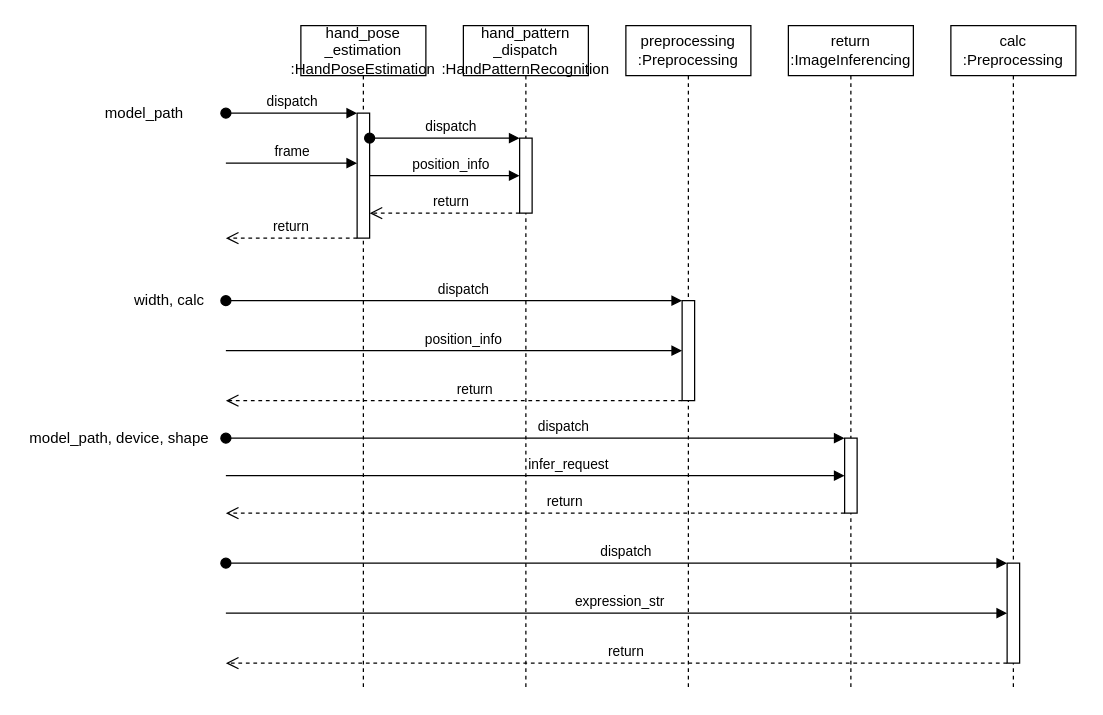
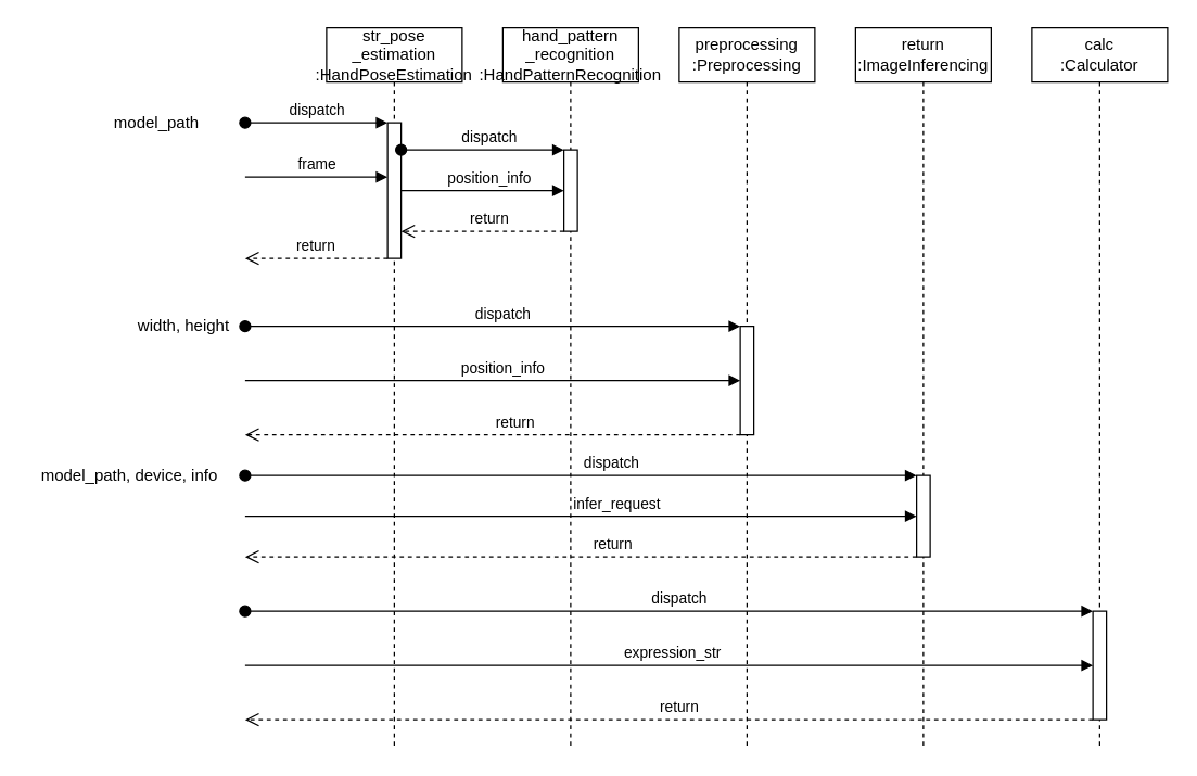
  <mxCell id="0" />
  <mxCell id="1" parent="0" />
- <mxCell id="2" value="&lt;div&gt;hand_pose&lt;/div&gt;&lt;div&gt;_estimation&lt;/div&gt;&lt;div&gt;:HandPoseEstimation&lt;br&gt;&lt;/div&gt;" style="shape=umlLifeline;perimeter=lifelinePerimeter;whiteSpace=wrap;html=1;container=0;dropTarget=0;collapsible=0;recursiveResize=0;outlineConnect=0;portConstraint=eastwest;newEdgeStyle={&quot;edgeStyle&quot;:&quot;elbowEdgeStyle&quot;,&quot;elbow&quot;:&quot;vertical&quot;,&quot;curved&quot;:0,&quot;rounded&quot;:0};" parent="1" vertex="1"><mxGeometry x="240" y="20" width="100" height="530" as="geometry" /></mxCell>
+ <mxCell id="2" value="&lt;div&gt;str_pose&lt;/div&gt;&lt;div&gt;_estimation&lt;/div&gt;&lt;div&gt;:HandPoseEstimation&lt;br&gt;&lt;/div&gt;" style="shape=umlLifeline;perimeter=lifelinePerimeter;whiteSpace=wrap;html=1;container=0;dropTarget=0;collapsible=0;recursiveResize=0;outlineConnect=0;portConstraint=eastwest;newEdgeStyle={&quot;edgeStyle&quot;:&quot;elbowEdgeStyle&quot;,&quot;elbow&quot;:&quot;vertical&quot;,&quot;curved&quot;:0,&quot;rounded&quot;:0};" parent="1" vertex="1"><mxGeometry x="240" y="20" width="100" height="530" as="geometry" /></mxCell>
  <mxCell id="3" value="" style="html=1;points=[];perimeter=orthogonalPerimeter;outlineConnect=0;targetShapes=umlLifeline;portConstraint=eastwest;newEdgeStyle={&quot;edgeStyle&quot;:&quot;elbowEdgeStyle&quot;,&quot;elbow&quot;:&quot;vertical&quot;,&quot;curved&quot;:0,&quot;rounded&quot;:0};" parent="2" vertex="1"><mxGeometry x="45" y="70" width="10" height="100" as="geometry" /></mxCell>
  <mxCell id="4" value="dispatch" style="html=1;verticalAlign=bottom;startArrow=oval;endArrow=block;startSize=8;edgeStyle=elbowEdgeStyle;elbow=vertical;curved=0;rounded=0;" parent="2" target="3" edge="1"><mxGeometry relative="1" as="geometry"><mxPoint x="-60" y="70" as="sourcePoint" /></mxGeometry></mxCell>
- <mxCell id="5" value="&lt;div&gt;hand_pattern&lt;/div&gt;&lt;div&gt;_dispatch&lt;/div&gt;&lt;div&gt;:HandPatternRecognition&lt;br&gt;&lt;/div&gt;" style="shape=umlLifeline;perimeter=lifelinePerimeter;whiteSpace=wrap;html=1;container=0;dropTarget=0;collapsible=0;recursiveResize=0;outlineConnect=0;portConstraint=eastwest;newEdgeStyle={&quot;edgeStyle&quot;:&quot;elbowEdgeStyle&quot;,&quot;elbow&quot;:&quot;vertical&quot;,&quot;curved&quot;:0,&quot;rounded&quot;:0};" parent="1" vertex="1"><mxGeometry x="370" y="20" width="100" height="530" as="geometry" /></mxCell>
+ <mxCell id="5" value="&lt;div&gt;hand_pattern&lt;/div&gt;&lt;div&gt;_recognition&lt;/div&gt;&lt;div&gt;:HandPatternRecognition&lt;br&gt;&lt;/div&gt;" style="shape=umlLifeline;perimeter=lifelinePerimeter;whiteSpace=wrap;html=1;container=0;dropTarget=0;collapsible=0;recursiveResize=0;outlineConnect=0;portConstraint=eastwest;newEdgeStyle={&quot;edgeStyle&quot;:&quot;elbowEdgeStyle&quot;,&quot;elbow&quot;:&quot;vertical&quot;,&quot;curved&quot;:0,&quot;rounded&quot;:0};" parent="1" vertex="1"><mxGeometry x="370" y="20" width="100" height="530" as="geometry" /></mxCell>
  <mxCell id="6" value="" style="html=1;points=[];perimeter=orthogonalPerimeter;outlineConnect=0;targetShapes=umlLifeline;portConstraint=eastwest;newEdgeStyle={&quot;edgeStyle&quot;:&quot;elbowEdgeStyle&quot;,&quot;elbow&quot;:&quot;vertical&quot;,&quot;curved&quot;:0,&quot;rounded&quot;:0};" parent="5" vertex="1"><mxGeometry x="45" y="90" width="10" height="60" as="geometry" /></mxCell>
  <mxCell id="7" value="return" style="html=1;verticalAlign=bottom;endArrow=open;dashed=1;endSize=8;edgeStyle=elbowEdgeStyle;elbow=vertical;curved=0;rounded=0;" parent="1" source="6" target="3" edge="1"><mxGeometry x="-0.083" relative="1" as="geometry"><mxPoint x="300" y="410" as="targetPoint" /><Array as="points"><mxPoint x="360" y="170" /></Array><mxPoint x="420" y="410" as="sourcePoint" /><mxPoint as="offset" /></mxGeometry></mxCell>
  <mxCell id="8" value="frame" style="html=1;verticalAlign=bottom;endArrow=block;edgeStyle=elbowEdgeStyle;elbow=vertical;curved=0;rounded=0;" parent="1" edge="1"><mxGeometry relative="1" as="geometry"><mxPoint x="180" y="130" as="sourcePoint" /><Array as="points" /><mxPoint x="285" y="130" as="targetPoint" /></mxGeometry></mxCell>
  <mxCell id="9" value="return" style="html=1;verticalAlign=bottom;endArrow=open;dashed=1;endSize=8;edgeStyle=elbowEdgeStyle;elbow=vertical;curved=0;rounded=0;" parent="1" source="14" edge="1"><mxGeometry x="-0.091" relative="1" as="geometry"><mxPoint x="180" y="320" as="targetPoint" /><Array as="points"><mxPoint x="500" y="320" /></Array><mxPoint x="545" y="390" as="sourcePoint" /><mxPoint as="offset" /></mxGeometry></mxCell>
- <mxCell id="10" value="&lt;div&gt;calc&lt;/div&gt;&lt;div&gt;:Preprocessing&lt;/div&gt;" style="shape=umlLifeline;perimeter=lifelinePerimeter;whiteSpace=wrap;html=1;container=0;dropTarget=0;collapsible=0;recursiveResize=0;outlineConnect=0;portConstraint=eastwest;newEdgeStyle={&quot;edgeStyle&quot;:&quot;elbowEdgeStyle&quot;,&quot;elbow&quot;:&quot;vertical&quot;,&quot;curved&quot;:0,&quot;rounded&quot;:0};" vertex="1" parent="1"><mxGeometry x="760" y="20" width="100" height="530" as="geometry" /></mxCell>
+ <mxCell id="10" value="&lt;div&gt;calc&lt;/div&gt;&lt;div&gt;:Calculator&lt;/div&gt;" style="shape=umlLifeline;perimeter=lifelinePerimeter;whiteSpace=wrap;html=1;container=0;dropTarget=0;collapsible=0;recursiveResize=0;outlineConnect=0;portConstraint=eastwest;newEdgeStyle={&quot;edgeStyle&quot;:&quot;elbowEdgeStyle&quot;,&quot;elbow&quot;:&quot;vertical&quot;,&quot;curved&quot;:0,&quot;rounded&quot;:0};" vertex="1" parent="1"><mxGeometry x="760" y="20" width="100" height="530" as="geometry" /></mxCell>
  <mxCell id="11" value="" style="html=1;points=[];perimeter=orthogonalPerimeter;outlineConnect=0;targetShapes=umlLifeline;portConstraint=eastwest;newEdgeStyle={&quot;edgeStyle&quot;:&quot;elbowEdgeStyle&quot;,&quot;elbow&quot;:&quot;vertical&quot;,&quot;curved&quot;:0,&quot;rounded&quot;:0};" vertex="1" parent="10"><mxGeometry x="45" y="430" width="10" height="80" as="geometry" /></mxCell>
  <mxCell id="12" value="return" style="html=1;verticalAlign=bottom;endArrow=open;dashed=1;endSize=8;edgeStyle=elbowEdgeStyle;elbow=vertical;curved=0;rounded=0;" edge="1" parent="10" source="11"><mxGeometry x="-0.024" relative="1" as="geometry"><mxPoint x="-580" y="510" as="targetPoint" /><Array as="points"><mxPoint x="-30" y="510" /></Array><mxPoint x="-90" y="340" as="sourcePoint" /><mxPoint as="offset" /></mxGeometry></mxCell>
  <mxCell id="13" value="&lt;div&gt;preprocessing&lt;/div&gt;:Preprocessing" style="shape=umlLifeline;perimeter=lifelinePerimeter;whiteSpace=wrap;html=1;container=0;dropTarget=0;collapsible=0;recursiveResize=0;outlineConnect=0;portConstraint=eastwest;newEdgeStyle={&quot;edgeStyle&quot;:&quot;elbowEdgeStyle&quot;,&quot;elbow&quot;:&quot;vertical&quot;,&quot;curved&quot;:0,&quot;rounded&quot;:0};" vertex="1" parent="1"><mxGeometry x="500" y="20" width="100" height="530" as="geometry" /></mxCell>
  <mxCell id="14" value="" style="html=1;points=[];perimeter=orthogonalPerimeter;outlineConnect=0;targetShapes=umlLifeline;portConstraint=eastwest;newEdgeStyle={&quot;edgeStyle&quot;:&quot;elbowEdgeStyle&quot;,&quot;elbow&quot;:&quot;vertical&quot;,&quot;curved&quot;:0,&quot;rounded&quot;:0};" vertex="1" parent="13"><mxGeometry x="45" y="220" width="10" height="80" as="geometry" /></mxCell>
  <mxCell id="15" value="&lt;div&gt;return&lt;/div&gt;&lt;div&gt;:ImageInferencing&lt;br&gt;&lt;/div&gt;" style="shape=umlLifeline;perimeter=lifelinePerimeter;whiteSpace=wrap;html=1;container=0;dropTarget=0;collapsible=0;recursiveResize=0;outlineConnect=0;portConstraint=eastwest;newEdgeStyle={&quot;edgeStyle&quot;:&quot;elbowEdgeStyle&quot;,&quot;elbow&quot;:&quot;vertical&quot;,&quot;curved&quot;:0,&quot;rounded&quot;:0};" vertex="1" parent="1"><mxGeometry x="630" y="20" width="100" height="530" as="geometry" /></mxCell>
  <mxCell id="16" value="" style="html=1;points=[];perimeter=orthogonalPerimeter;outlineConnect=0;targetShapes=umlLifeline;portConstraint=eastwest;newEdgeStyle={&quot;edgeStyle&quot;:&quot;elbowEdgeStyle&quot;,&quot;elbow&quot;:&quot;vertical&quot;,&quot;curved&quot;:0,&quot;rounded&quot;:0};" vertex="1" parent="15"><mxGeometry x="45" y="330" width="10" height="60" as="geometry" /></mxCell>
  <mxCell id="17" value="dispatch" style="html=1;verticalAlign=bottom;startArrow=oval;endArrow=block;startSize=8;edgeStyle=elbowEdgeStyle;elbow=vertical;curved=0;rounded=0;" edge="1" parent="1" source="3" target="6"><mxGeometry x="0.083" relative="1" as="geometry"><mxPoint x="180" y="110" as="sourcePoint" /><mxPoint x="402.5" y="110" as="targetPoint" /><Array as="points"><mxPoint x="297.5" y="110" /></Array><mxPoint as="offset" /></mxGeometry></mxCell>
  <mxCell id="18" value="dispatch" style="html=1;verticalAlign=bottom;startArrow=oval;endArrow=block;startSize=8;edgeStyle=elbowEdgeStyle;elbow=vertical;curved=0;rounded=0;" edge="1" parent="1" target="11"><mxGeometry x="0.024" relative="1" as="geometry"><mxPoint x="180" y="450" as="sourcePoint" /><mxPoint x="535" y="130" as="targetPoint" /><Array as="points"><mxPoint x="500" y="450" /></Array><mxPoint as="offset" /></mxGeometry></mxCell>
  <mxCell id="19" value="dispatch" style="html=1;verticalAlign=bottom;startArrow=oval;endArrow=block;startSize=8;edgeStyle=elbowEdgeStyle;elbow=vertical;curved=0;rounded=0;" edge="1" parent="1" target="14"><mxGeometry x="0.041" relative="1" as="geometry"><mxPoint x="180" y="240" as="sourcePoint" /><mxPoint x="555" y="120" as="targetPoint" /><Array as="points"><mxPoint x="370" y="240" /></Array><mxPoint as="offset" /></mxGeometry></mxCell>
  <mxCell id="20" value="dispatch" style="html=1;verticalAlign=bottom;startArrow=oval;endArrow=block;startSize=8;edgeStyle=elbowEdgeStyle;elbow=vertical;curved=0;rounded=0;" edge="1" parent="1" target="16"><mxGeometry x="0.091" relative="1" as="geometry"><mxPoint x="180" y="350" as="sourcePoint" /><mxPoint x="775" y="180" as="targetPoint" /><Array as="points"><mxPoint x="650" y="350" /></Array><mxPoint as="offset" /></mxGeometry></mxCell>
  <mxCell id="21" value="model_path" style="text;html=1;strokeColor=none;fillColor=none;align=center;verticalAlign=middle;whiteSpace=wrap;rounded=0;" vertex="1" parent="1"><mxGeometry x="90" y="80" width="50" height="20" as="geometry" /></mxCell>
- <mxCell id="22" value="model_path, device, shape" style="text;html=1;strokeColor=none;fillColor=none;align=center;verticalAlign=middle;whiteSpace=wrap;rounded=0;" vertex="1" parent="1"><mxGeometry x="20" y="340" width="150" height="20" as="geometry" /></mxCell>
- <mxCell id="23" value="width, calc" style="text;html=1;strokeColor=none;fillColor=none;align=center;verticalAlign=middle;whiteSpace=wrap;rounded=0;" vertex="1" parent="1"><mxGeometry x="100" y="230" width="70" height="20" as="geometry" /></mxCell>
+ <mxCell id="22" value="model_path, device, info" style="text;html=1;strokeColor=none;fillColor=none;align=center;verticalAlign=middle;whiteSpace=wrap;rounded=0;" vertex="1" parent="1"><mxGeometry x="20" y="340" width="150" height="20" as="geometry" /></mxCell>
+ <mxCell id="23" value="width, height" style="text;html=1;strokeColor=none;fillColor=none;align=center;verticalAlign=middle;whiteSpace=wrap;rounded=0;" vertex="1" parent="1"><mxGeometry x="100" y="230" width="70" height="20" as="geometry" /></mxCell>
  <mxCell id="24" value="position_info" style="html=1;verticalAlign=bottom;endArrow=block;edgeStyle=elbowEdgeStyle;elbow=vertical;curved=0;rounded=0;" edge="1" parent="1" source="3" target="6"><mxGeometry x="0.083" relative="1" as="geometry"><mxPoint x="180" y="140" as="sourcePoint" /><Array as="points"><mxPoint x="300" y="140" /></Array><mxPoint x="355" y="230" as="targetPoint" /><mxPoint as="offset" /></mxGeometry></mxCell>
  <mxCell id="25" value="position_info" style="html=1;verticalAlign=bottom;endArrow=block;edgeStyle=elbowEdgeStyle;elbow=vertical;curved=0;rounded=0;" edge="1" parent="1" target="14"><mxGeometry x="0.041" relative="1" as="geometry"><mxPoint x="180" y="280" as="sourcePoint" /><Array as="points"><mxPoint x="370" y="280" /></Array><mxPoint x="395" y="539" as="targetPoint" /><mxPoint as="offset" /></mxGeometry></mxCell>
  <mxCell id="26" value="return" style="html=1;verticalAlign=bottom;endArrow=open;dashed=1;endSize=8;edgeStyle=elbowEdgeStyle;elbow=vertical;curved=0;rounded=0;" edge="1" parent="1" source="16"><mxGeometry x="-0.093" relative="1" as="geometry"><mxPoint x="180" y="410" as="targetPoint" /><Array as="points"><mxPoint x="620" y="410" /></Array><mxPoint x="670" y="330" as="sourcePoint" /><mxPoint as="offset" /></mxGeometry></mxCell>
  <mxCell id="27" value="expression_str" style="html=1;verticalAlign=bottom;endArrow=block;edgeStyle=elbowEdgeStyle;elbow=vertical;curved=0;rounded=0;" edge="1" parent="1" target="11"><mxGeometry x="0.008" relative="1" as="geometry"><mxPoint x="180" y="490" as="sourcePoint" /><Array as="points"><mxPoint x="490" y="490" /></Array><mxPoint x="675" y="280" as="targetPoint" /><mxPoint as="offset" /></mxGeometry></mxCell>
  <mxCell id="28" value="return" style="html=1;verticalAlign=bottom;endArrow=open;dashed=1;endSize=8;edgeStyle=elbowEdgeStyle;elbow=vertical;curved=0;rounded=0;" edge="1" parent="1" source="3"><mxGeometry relative="1" as="geometry"><mxPoint x="180" y="190" as="targetPoint" /><Array as="points"><mxPoint x="270" y="190" /></Array><mxPoint x="280" y="280" as="sourcePoint" /></mxGeometry></mxCell>
  <mxCell id="29" value="infer_request" style="html=1;verticalAlign=bottom;endArrow=block;edgeStyle=elbowEdgeStyle;elbow=vertical;curved=0;rounded=0;" edge="1" parent="1" target="16"><mxGeometry x="0.109" relative="1" as="geometry"><mxPoint x="180" y="380" as="sourcePoint" /><Array as="points" /><mxPoint x="805" y="380" as="targetPoint" /><mxPoint as="offset" /></mxGeometry></mxCell>
